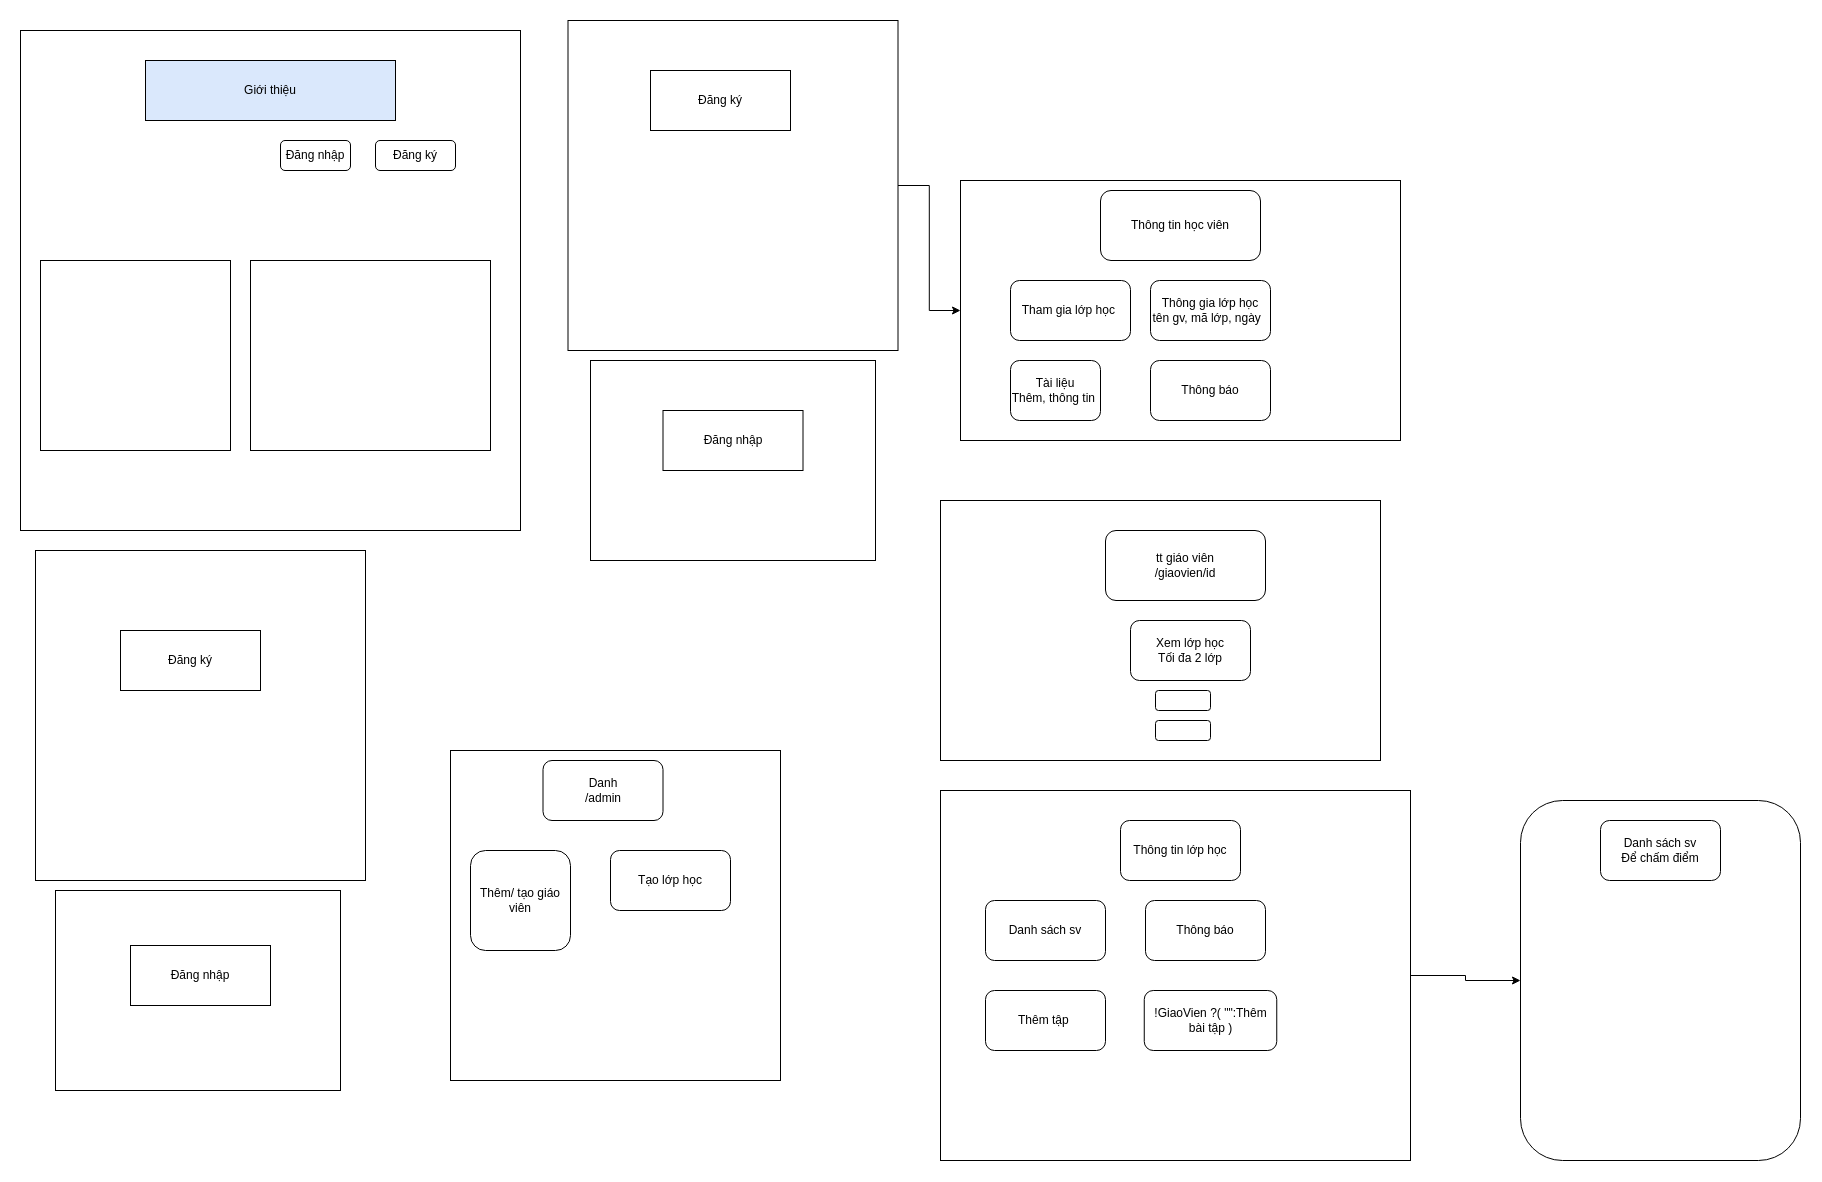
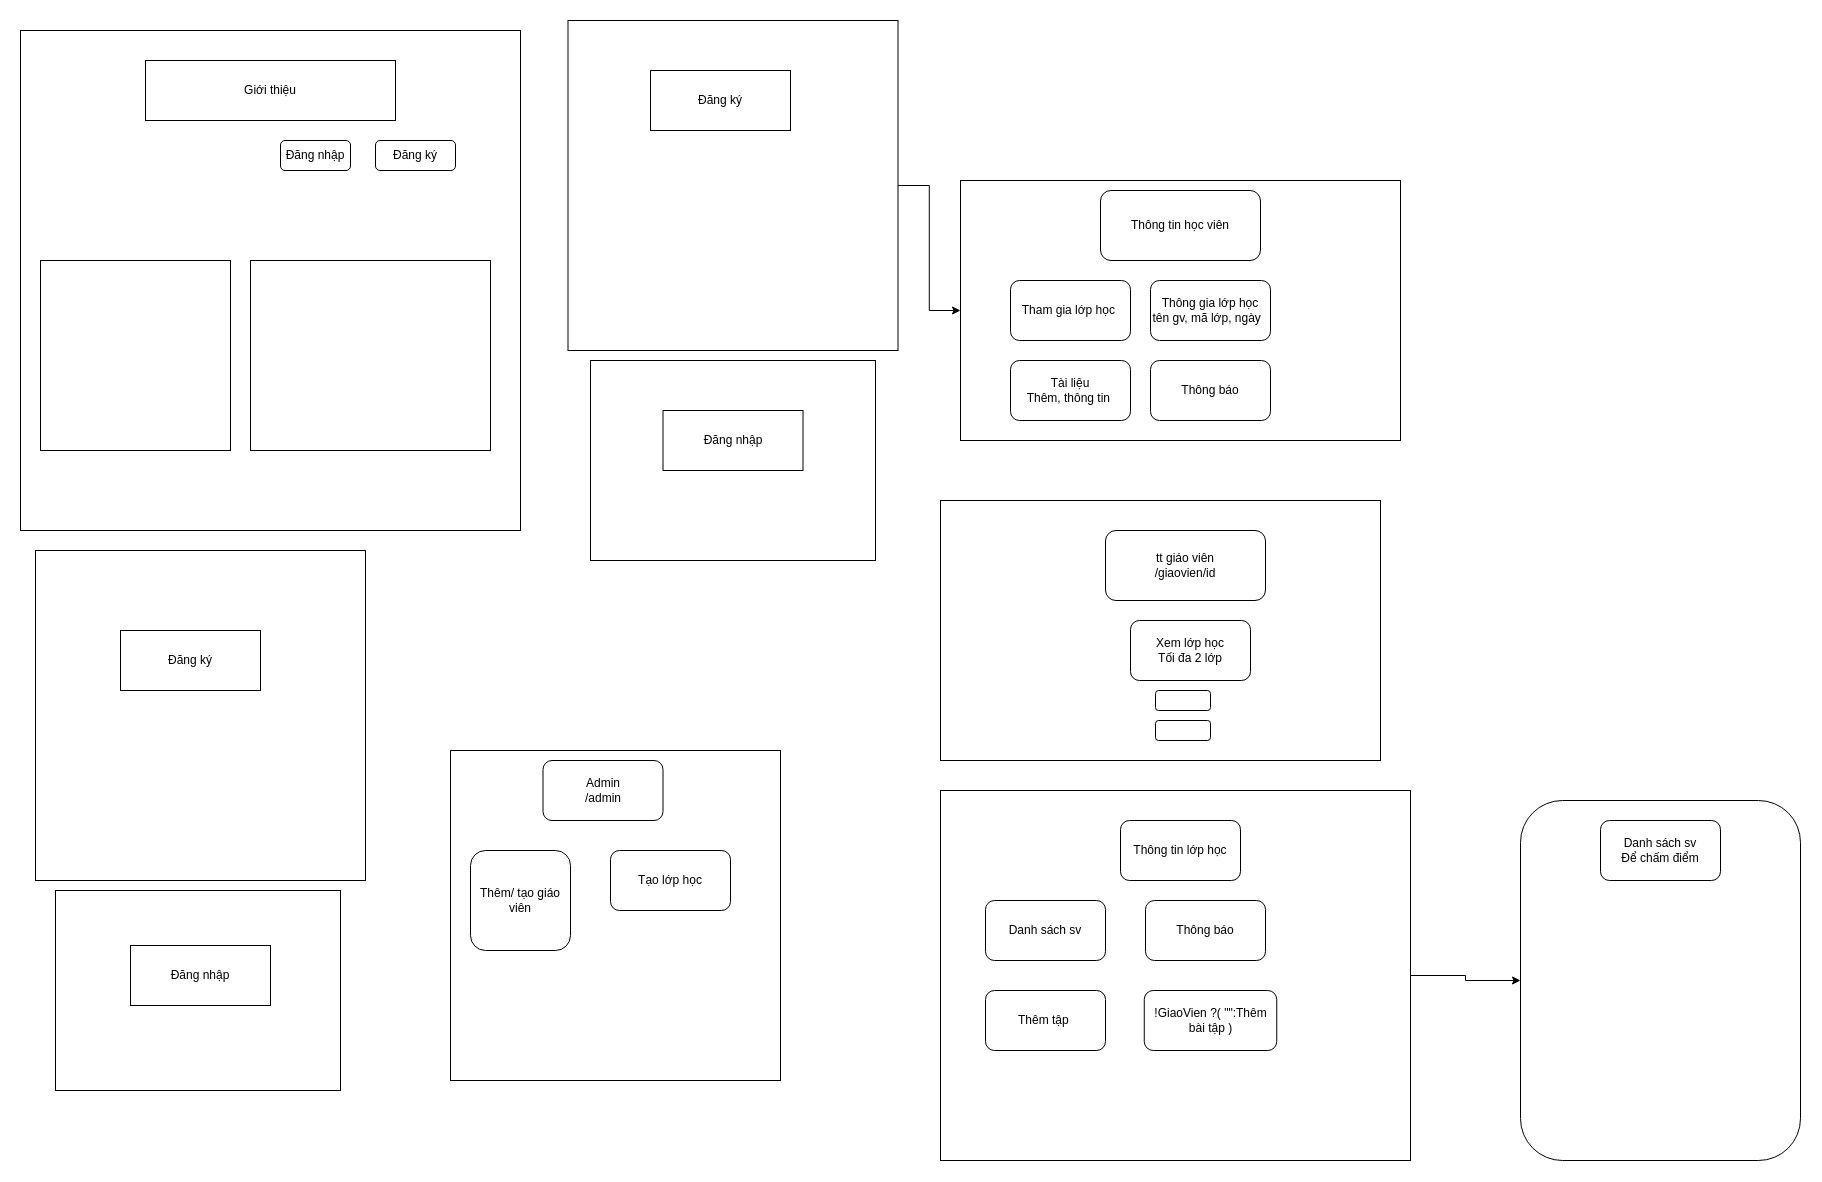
  <mxCell id="0" />
  <mxCell id="1" parent="0" />
  <mxCell id="2" value="" style="whiteSpace=wrap;html=1;aspect=fixed;" vertex="1" parent="1"><mxGeometry x="20" y="30" width="500" height="500" as="geometry" /></mxCell>
- <mxCell id="3" value="Giới thiệu" style="rounded=0;whiteSpace=wrap;html=1;fillColor=#dae8fc;" vertex="1" parent="1"><mxGeometry x="145" y="60" width="250" height="60" as="geometry" /></mxCell>
+ <mxCell id="3" value="Giới thiệu" style="rounded=0;whiteSpace=wrap;html=1;" vertex="1" parent="1"><mxGeometry x="145" y="60" width="250" height="60" as="geometry" /></mxCell>
  <mxCell id="4" value="" style="rounded=0;whiteSpace=wrap;html=1;" vertex="1" parent="1"><mxGeometry x="250" y="260" width="240" height="190" as="geometry" /></mxCell>
  <mxCell id="5" value="" style="whiteSpace=wrap;html=1;aspect=fixed;" vertex="1" parent="1"><mxGeometry x="40" y="260" width="190" height="190" as="geometry" /></mxCell>
  <mxCell id="6" value="" style="edgeStyle=orthogonalEdgeStyle;rounded=0;orthogonalLoop=1;jettySize=auto;html=1;" edge="1" parent="1" source="7" target="13"><mxGeometry relative="1" as="geometry" /></mxCell>
  <mxCell id="7" value="" style="whiteSpace=wrap;html=1;aspect=fixed;" vertex="1" parent="1"><mxGeometry x="567.5" y="20" width="330" height="330" as="geometry" /></mxCell>
  <mxCell id="8" value="Đăng ký" style="rounded=1;whiteSpace=wrap;html=1;" vertex="1" parent="1"><mxGeometry x="375" y="140" width="80" height="30" as="geometry" /></mxCell>
  <mxCell id="9" value="Đăng nhập" style="rounded=1;whiteSpace=wrap;html=1;" vertex="1" parent="1"><mxGeometry x="280" y="140" width="70" height="30" as="geometry" /></mxCell>
  <mxCell id="10" value="Đăng ký" style="rounded=0;whiteSpace=wrap;html=1;" vertex="1" parent="1"><mxGeometry x="650" y="70" width="140" height="60" as="geometry" /></mxCell>
  <mxCell id="11" value="" style="rounded=0;whiteSpace=wrap;html=1;" vertex="1" parent="1"><mxGeometry x="590" y="360" width="285" height="200" as="geometry" /></mxCell>
  <mxCell id="12" value="Đăng nhập" style="rounded=0;whiteSpace=wrap;html=1;" vertex="1" parent="1"><mxGeometry x="662.5" y="410" width="140" height="60" as="geometry" /></mxCell>
  <mxCell id="13" value="" style="rounded=0;whiteSpace=wrap;html=1;" vertex="1" parent="1"><mxGeometry x="960" y="180" width="440" height="260" as="geometry" /></mxCell>
  <mxCell id="14" value="Thông tin học viên" style="rounded=1;whiteSpace=wrap;html=1;" vertex="1" parent="1"><mxGeometry x="1100" y="190" width="160" height="70" as="geometry" /></mxCell>
  <mxCell id="15" value="Tham gia lớp học&amp;nbsp;" style="rounded=1;whiteSpace=wrap;html=1;" vertex="1" parent="1"><mxGeometry x="1010" y="280" width="120" height="60" as="geometry" /></mxCell>
  <mxCell id="16" value="Thông gia lớp học&lt;br&gt;tên gv, mã lớp, ngày&amp;nbsp;&amp;nbsp;" style="rounded=1;whiteSpace=wrap;html=1;" vertex="1" parent="1"><mxGeometry x="1150" y="280" width="120" height="60" as="geometry" /></mxCell>
- <mxCell id="17" value="Tài liệu&lt;br&gt;Thêm, thông tin&amp;nbsp;" style="rounded=1;whiteSpace=wrap;html=1;" vertex="1" parent="1"><mxGeometry x="1010" y="360" width="90" height="60" as="geometry" /></mxCell>
+ <mxCell id="17" value="Tài liệu&lt;br&gt;Thêm, thông tin&amp;nbsp;" style="rounded=1;whiteSpace=wrap;html=1;" vertex="1" parent="1"><mxGeometry x="1010" y="360" width="120" height="60" as="geometry" /></mxCell>
  <mxCell id="18" value="" style="rounded=0;whiteSpace=wrap;html=1;" vertex="1" parent="1"><mxGeometry x="940" y="500" width="440" height="260" as="geometry" /></mxCell>
  <mxCell id="19" value="tt giáo viên&lt;br&gt;/giaovien/id" style="rounded=1;whiteSpace=wrap;html=1;" vertex="1" parent="1"><mxGeometry x="1105" y="530" width="160" height="70" as="geometry" /></mxCell>
  <mxCell id="20" value="Xem lớp học&lt;br&gt;Tối đa 2 lớp" style="rounded=1;whiteSpace=wrap;html=1;" vertex="1" parent="1"><mxGeometry x="1130" y="620" width="120" height="60" as="geometry" /></mxCell>
  <mxCell id="21" value="" style="whiteSpace=wrap;html=1;aspect=fixed;" vertex="1" parent="1"><mxGeometry x="450" y="750" width="330" height="330" as="geometry" /></mxCell>
- <mxCell id="22" value="Danh&lt;br&gt;/admin" style="rounded=1;whiteSpace=wrap;html=1;" vertex="1" parent="1"><mxGeometry x="542.5" y="760" width="120" height="60" as="geometry" /></mxCell>
+ <mxCell id="22" value="Admin&lt;br&gt;/admin" style="rounded=1;whiteSpace=wrap;html=1;" vertex="1" parent="1"><mxGeometry x="542.5" y="760" width="120" height="60" as="geometry" /></mxCell>
  <mxCell id="23" value="" style="rounded=1;whiteSpace=wrap;html=1;" vertex="1" parent="1"><mxGeometry x="1155" y="690" width="55" height="20" as="geometry" /></mxCell>
  <mxCell id="24" value="" style="rounded=1;whiteSpace=wrap;html=1;" vertex="1" parent="1"><mxGeometry x="1155" y="720" width="55" height="20" as="geometry" /></mxCell>
  <mxCell id="25" value="" style="edgeStyle=orthogonalEdgeStyle;rounded=0;orthogonalLoop=1;jettySize=auto;html=1;" edge="1" parent="1" source="26" target="33"><mxGeometry relative="1" as="geometry" /></mxCell>
  <mxCell id="26" value="" style="rounded=0;whiteSpace=wrap;html=1;" vertex="1" parent="1"><mxGeometry x="940" y="790" width="470" height="370" as="geometry" /></mxCell>
  <mxCell id="27" value="Thông tin lớp học" style="rounded=1;whiteSpace=wrap;html=1;" vertex="1" parent="1"><mxGeometry x="1120" y="820" width="120" height="60" as="geometry" /></mxCell>
  <mxCell id="28" value="Danh sách sv" style="rounded=1;whiteSpace=wrap;html=1;" vertex="1" parent="1"><mxGeometry x="985" y="900" width="120" height="60" as="geometry" /></mxCell>
  <mxCell id="29" value="Thêm tập&amp;nbsp;" style="rounded=1;whiteSpace=wrap;html=1;" vertex="1" parent="1"><mxGeometry x="985" y="990" width="120" height="60" as="geometry" /></mxCell>
  <mxCell id="30" value="Thông báo" style="rounded=1;whiteSpace=wrap;html=1;" vertex="1" parent="1"><mxGeometry x="1145" y="900" width="120" height="60" as="geometry" /></mxCell>
  <mxCell id="31" value="Thông báo" style="rounded=1;whiteSpace=wrap;html=1;" vertex="1" parent="1"><mxGeometry x="1150" y="360" width="120" height="60" as="geometry" /></mxCell>
  <mxCell id="32" value="!GiaoVien ?( &quot;&quot;:Thêm bài tập )" style="rounded=1;whiteSpace=wrap;html=1;" vertex="1" parent="1"><mxGeometry x="1143.75" y="990" width="132.5" height="60" as="geometry" /></mxCell>
  <mxCell id="33" value="" style="rounded=1;whiteSpace=wrap;html=1;" vertex="1" parent="1"><mxGeometry x="1520" y="800" width="280" height="360" as="geometry" /></mxCell>
  <mxCell id="34" value="Danh sách sv&lt;br&gt;Để chấm điểm" style="rounded=1;whiteSpace=wrap;html=1;" vertex="1" parent="1"><mxGeometry x="1600" y="820" width="120" height="60" as="geometry" /></mxCell>
  <mxCell id="35" value="Thêm/ tạo giáo viên" style="rounded=1;whiteSpace=wrap;html=1;" vertex="1" parent="1"><mxGeometry x="470" y="850" width="100" height="100" as="geometry" /></mxCell>
  <mxCell id="36" value="Tạo lớp học" style="rounded=1;whiteSpace=wrap;html=1;" vertex="1" parent="1"><mxGeometry x="610" y="850" width="120" height="60" as="geometry" /></mxCell>
  <mxCell id="37" value="" style="whiteSpace=wrap;html=1;aspect=fixed;" vertex="1" parent="1"><mxGeometry x="35" y="550" width="330" height="330" as="geometry" /></mxCell>
  <mxCell id="38" value="Đăng ký" style="rounded=0;whiteSpace=wrap;html=1;" vertex="1" parent="1"><mxGeometry x="120" y="630" width="140" height="60" as="geometry" /></mxCell>
  <mxCell id="39" value="" style="rounded=0;whiteSpace=wrap;html=1;" vertex="1" parent="1"><mxGeometry x="55" y="890" width="285" height="200" as="geometry" /></mxCell>
  <mxCell id="40" value="Đăng nhập" style="rounded=0;whiteSpace=wrap;html=1;" vertex="1" parent="1"><mxGeometry x="130" y="945" width="140" height="60" as="geometry" /></mxCell>
